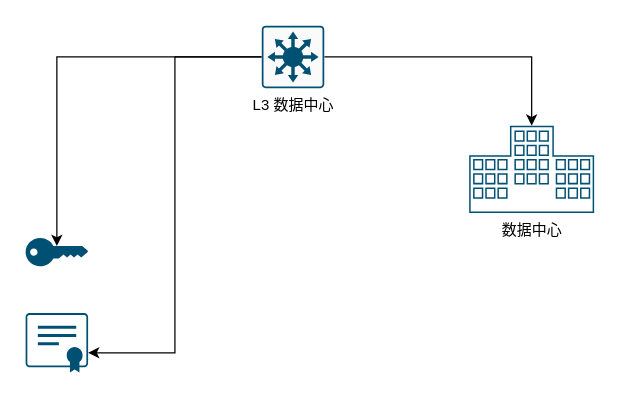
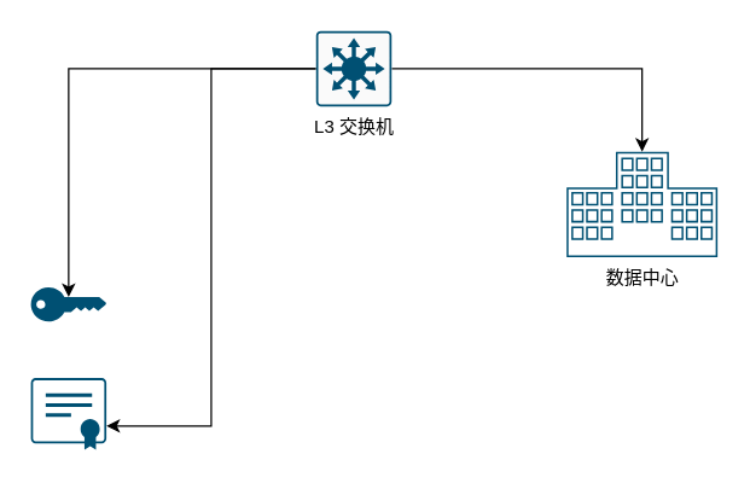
  <mxCell id="0" />
  <mxCell id="1" parent="0" />
  <mxCell id="2" style="edgeStyle=orthogonalEdgeStyle;rounded=0;orthogonalLoop=1;jettySize=auto;html=1;entryX=0.5;entryY=0.28;entryDx=0;entryDy=0;entryPerimeter=0;" edge="1" parent="1" source="5" target="7"><mxGeometry relative="1" as="geometry" /></mxCell>
  <mxCell id="3" style="edgeStyle=orthogonalEdgeStyle;rounded=0;orthogonalLoop=1;jettySize=auto;html=1;entryX=1;entryY=0.67;entryDx=0;entryDy=0;entryPerimeter=0;" edge="1" parent="1" source="5" target="6"><mxGeometry relative="1" as="geometry" /></mxCell>
  <mxCell id="4" style="edgeStyle=orthogonalEdgeStyle;rounded=0;orthogonalLoop=1;jettySize=auto;html=1;entryX=0.5;entryY=0;entryDx=0;entryDy=0;entryPerimeter=0;" edge="1" parent="1" source="5" target="8"><mxGeometry relative="1" as="geometry" /></mxCell>
- <mxCell id="5" value="L3 数据中心" style="sketch=0;points=[[0.015,0.015,0],[0.985,0.015,0],[0.985,0.985,0],[0.015,0.985,0],[0.25,0,0],[0.5,0,0],[0.75,0,0],[1,0.25,0],[1,0.5,0],[1,0.75,0],[0.75,1,0],[0.5,1,0],[0.25,1,0],[0,0.75,0],[0,0.5,0],[0,0.25,0]];verticalLabelPosition=bottom;html=1;verticalAlign=top;aspect=fixed;align=center;pointerEvents=1;shape=mxgraph.cisco19.rect;prIcon=l3_switch;fillColor=#FAFAFA;strokeColor=#005073;" parent="1" vertex="1"><mxGeometry x="209" y="20" width="50" height="50" as="geometry" /></mxCell>
+ <mxCell id="5" value="L3 交换机" style="sketch=0;points=[[0.015,0.015,0],[0.985,0.015,0],[0.985,0.985,0],[0.015,0.985,0],[0.25,0,0],[0.5,0,0],[0.75,0,0],[1,0.25,0],[1,0.5,0],[1,0.75,0],[0.75,1,0],[0.5,1,0],[0.25,1,0],[0,0.75,0],[0,0.5,0],[0,0.25,0]];verticalLabelPosition=bottom;html=1;verticalAlign=top;aspect=fixed;align=center;pointerEvents=1;shape=mxgraph.cisco19.rect;prIcon=l3_switch;fillColor=#FAFAFA;strokeColor=#005073;" parent="1" vertex="1"><mxGeometry x="209" y="20" width="50" height="50" as="geometry" /></mxCell>
  <mxCell id="6" value="" style="points=[[0.015,0.015,0],[0.25,0,0],[0.5,0,0],[0.75,0,0],[0.985,0.015,0],[1,0.22,0],[1,0.44,0],[1,0.67,0],[0.985,0.89,0],[0,0.22,0],[0,0.44,0],[0,0.67,0],[0.015,0.89,0],[0.25,0.91,0],[0.5,0.91,0],[0.785,0.955,0]];verticalLabelPosition=bottom;sketch=0;html=1;verticalAlign=top;aspect=fixed;align=center;pointerEvents=1;shape=mxgraph.cisco19.x509_certificate;fillColor=#005073;strokeColor=none;" parent="1" vertex="1"><mxGeometry x="20" y="250" width="50" height="47.5" as="geometry" /></mxCell>
  <mxCell id="7" value="" style="points=[[0,0.5,0],[0.24,0,0],[0.5,0.28,0],[0.995,0.475,0],[0.5,0.72,0],[0.24,1,0]];verticalLabelPosition=bottom;sketch=0;html=1;verticalAlign=top;aspect=fixed;align=center;pointerEvents=1;shape=mxgraph.cisco19.key;fillColor=#005073;strokeColor=none;" parent="1" vertex="1"><mxGeometry x="20" y="190" width="50" height="22.5" as="geometry" /></mxCell>
  <mxCell id="8" value="数据中心" style="points=[[0.5,0,0],[1,0.34,0],[1,1],[0.75,1,0],[0.5,1,0],[0.25,1,0],[0,1,0],[0,0.34,0],[1,0.67,0],[0,0.67,0],[0.325,0,0],[0.675,0,0]];verticalLabelPosition=bottom;sketch=0;html=1;verticalAlign=top;aspect=fixed;align=center;pointerEvents=1;shape=mxgraph.cisco19.data_center;fillColor=#005073;strokeColor=none;" parent="1" vertex="1"><mxGeometry x="375" y="100" width="100" height="70" as="geometry" /></mxCell>
